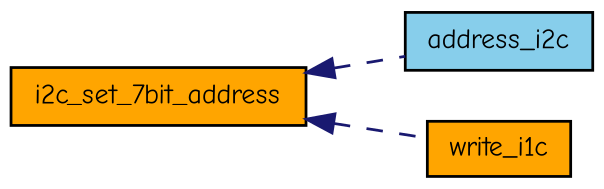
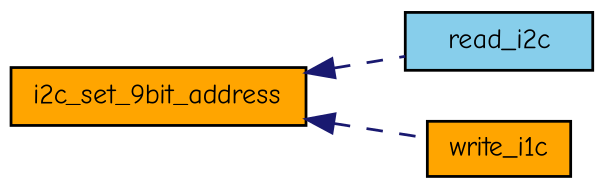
  digraph {
    fontname="Comic Neue"
    rankdir=LR
    node [color=black fillcolor=orange fontname="Comic Neue" fontsize=10 shape=record style=filled]
    edge [color=midnightblue dir=back fontname="Comic Neue" fontsize=10 labelfontname=Helvetica labelfontsize=10 style=dashed]
-   n1 [fontcolor=black height=0.2 label=i2c_set_7bit_address width=0.4]
-   n2 [fillcolor=skyblue height=0.2 label=address_i2c width=0.4]
+   n1 [fontcolor=black height=0.2 label=i2c_set_9bit_address width=0.4]
+   n2 [fillcolor=skyblue height=0.2 label=read_i2c width=0.4]
    n3 [height=0.2 label=write_i1c width=0.4]
    n1 -> n2
    n1 -> n3
  }
